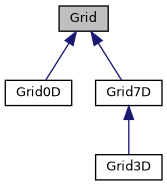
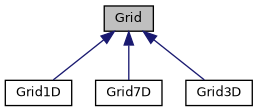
  digraph {
    node [color=black fillcolor=white fontname=Helvetica fontsize=10 shape=record style=filled]
    edge [color=midnightblue dir=back fontname=Helvetica fontsize=10 labelfontname=Helvetica labelfontsize=10 style=solid]
    n1 [fillcolor=grey75 fontcolor=black height=0.2 label=Grid width=0.4]
-   n2 [height=0.2 label=Grid0D width=0.4]
+   n2 [height=0.2 label=Grid1D width=0.4]
    n3 [height=0.2 label=Grid7D width=0.4]
    n4 [height=0.2 label=Grid3D width=0.4]
    n1 -> n2
    n1 -> n3
-   n3 -> n4
+   n1 -> n4
  }
